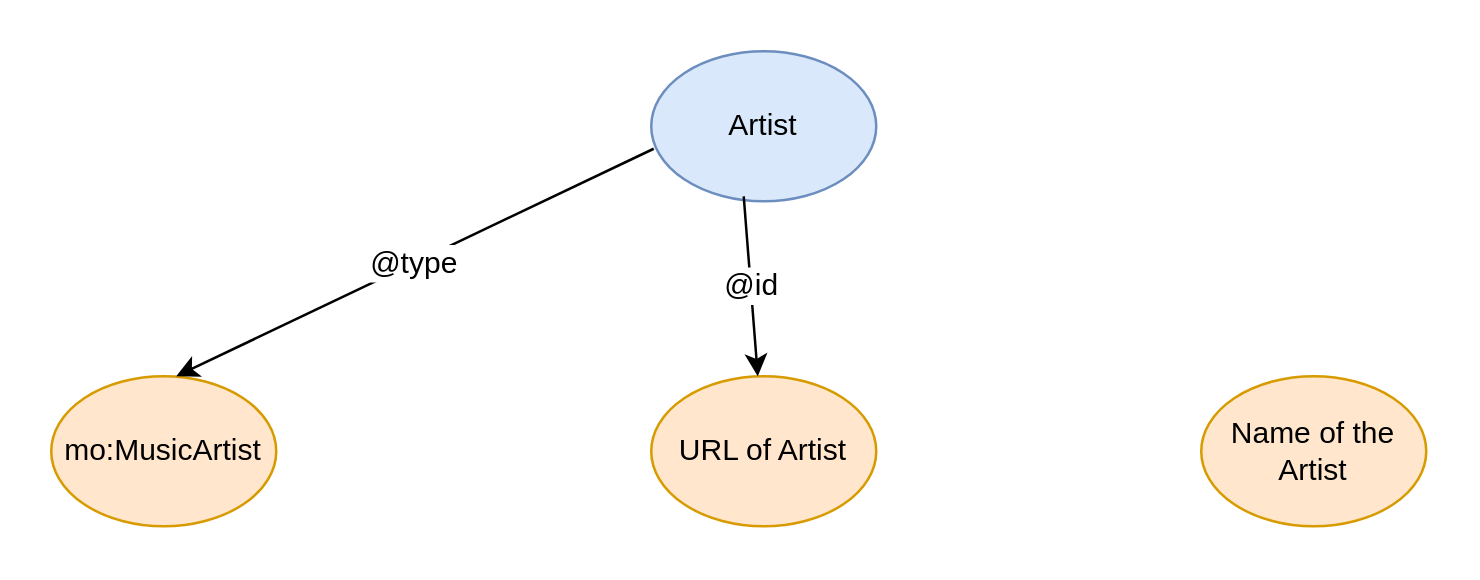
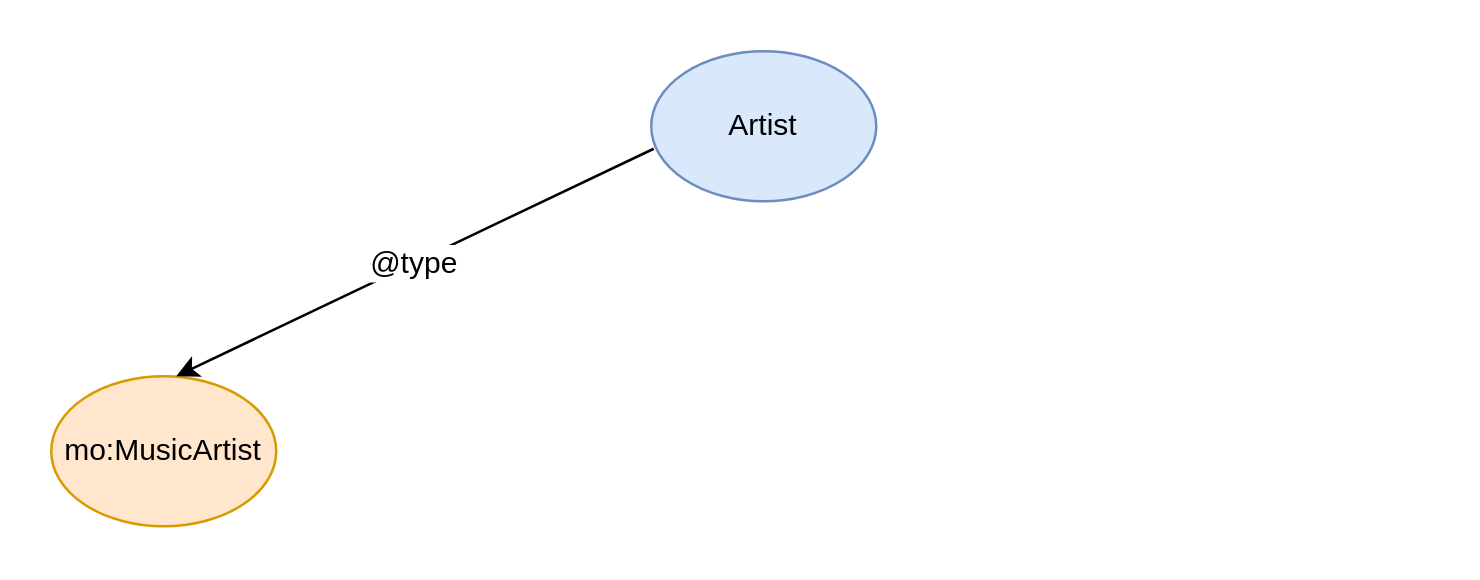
  <mxCell id="0" />
  <mxCell id="1" parent="0" />
  <mxCell id="2" value="Artist" style="ellipse;whiteSpace=wrap;html=1;fillColor=#dae8fc;strokeColor=#6c8ebf;" vertex="1" parent="1"><mxGeometry x="260" y="20" width="90" height="60" as="geometry" /></mxCell>
  <mxCell id="3" value="mo:MusicArtist" style="ellipse;whiteSpace=wrap;html=1;fillColor=#ffe6cc;strokeColor=#d79b00;" vertex="1" parent="1"><mxGeometry x="20" y="150" width="90" height="60" as="geometry" /></mxCell>
  <mxCell id="4" value="&lt;font style=&quot;font-size: 12px;&quot;&gt;@type&lt;/font&gt;" style="endArrow=classic;html=1;rounded=0;exitX=0.011;exitY=0.65;exitDx=0;exitDy=0;exitPerimeter=0;" edge="1" parent="1" source="2"><mxGeometry width="50" height="50" relative="1" as="geometry"><mxPoint x="320" y="560" as="sourcePoint" /><mxPoint x="70" y="150" as="targetPoint" /></mxGeometry></mxCell>
- <mxCell id="5" value="URL of Artist" style="ellipse;whiteSpace=wrap;html=1;fillColor=#ffe6cc;strokeColor=#d79b00;" vertex="1" parent="1"><mxGeometry x="260" y="150" width="90" height="60" as="geometry" /></mxCell>
- <mxCell id="6" value="&lt;font style=&quot;font-size: 12px;&quot;&gt;@id&lt;/font&gt;" style="endArrow=classic;html=1;rounded=0;exitX=0.411;exitY=0.967;exitDx=0;exitDy=0;exitPerimeter=0;" edge="1" parent="1" source="2" target="5"><mxGeometry width="50" height="50" relative="1" as="geometry"><mxPoint x="320" y="560" as="sourcePoint" /><mxPoint x="370" y="510" as="targetPoint" /></mxGeometry></mxCell>
- <mxCell id="7" value="Name of the Artist" style="ellipse;whiteSpace=wrap;html=1;fillColor=#ffe6cc;strokeColor=#d79b00;" vertex="1" parent="1"><mxGeometry x="480" y="150" width="90" height="60" as="geometry" /></mxCell>
